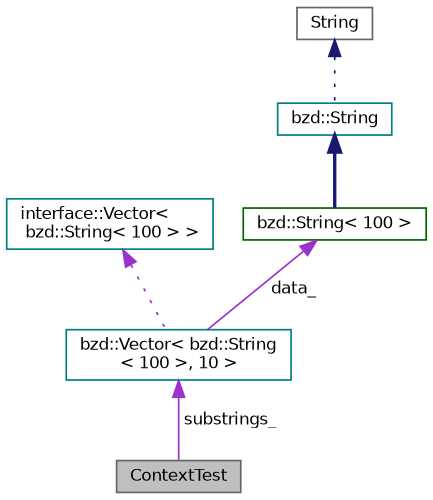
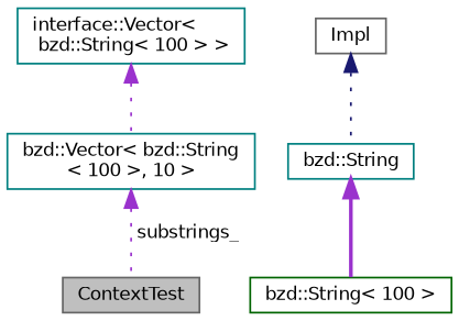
  digraph {
    node [color=teal fillcolor=white fontname=Helvetica fontsize=10 shape=record style=filled]
    edge [color=darkorchid3 dir=back fontname=Helvetica fontsize=10 labelfontname=Helvetica labelfontsize=10 style=solid]
    n1 [color=gray40 fillcolor=grey75 fontcolor=black height=0.2 label=ContextTest width=0.4]
    n2 [height=0.2 label="bzd::Vector\< bzd::String\l\< 100 \>, 10 \>" width=0.4]
    n3 [height=0.2 label="interface::Vector\<\l bzd::String\< 100 \>  \>" width=0.4]
-   n4 [color=gray40 height=0.2 label=String width=0.4]
+   n4 [color=gray40 height=0.2 label=Impl width=0.4]
    n5 [height=0.2 label="bzd::String" width=0.4]
    n6 [color=darkgreen height=0.2 label="bzd::String\< 100 \>" width=0.4]
-   n2 -> n1 [label=" substrings_"]
+   n2 -> n1 [label=" substrings_" style=dotted]
    n3 -> n2 [style=dotted]
    n4 -> n5 [color=midnightblue style=dotted]
-   n5 -> n6 [color=midnightblue style=bold]
-   n6 -> n2 [label=" data_"]
+   n5 -> n6 [style=bold]
  }
